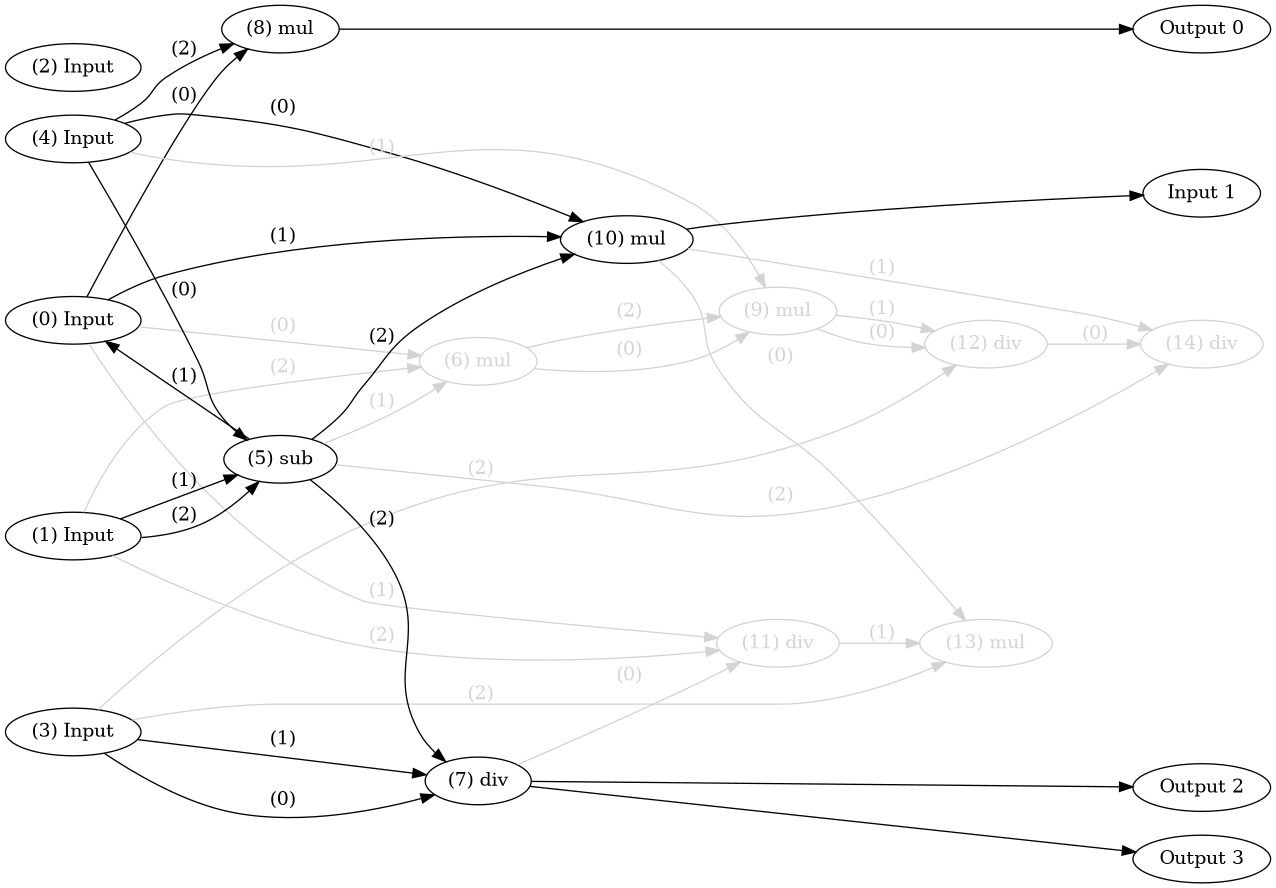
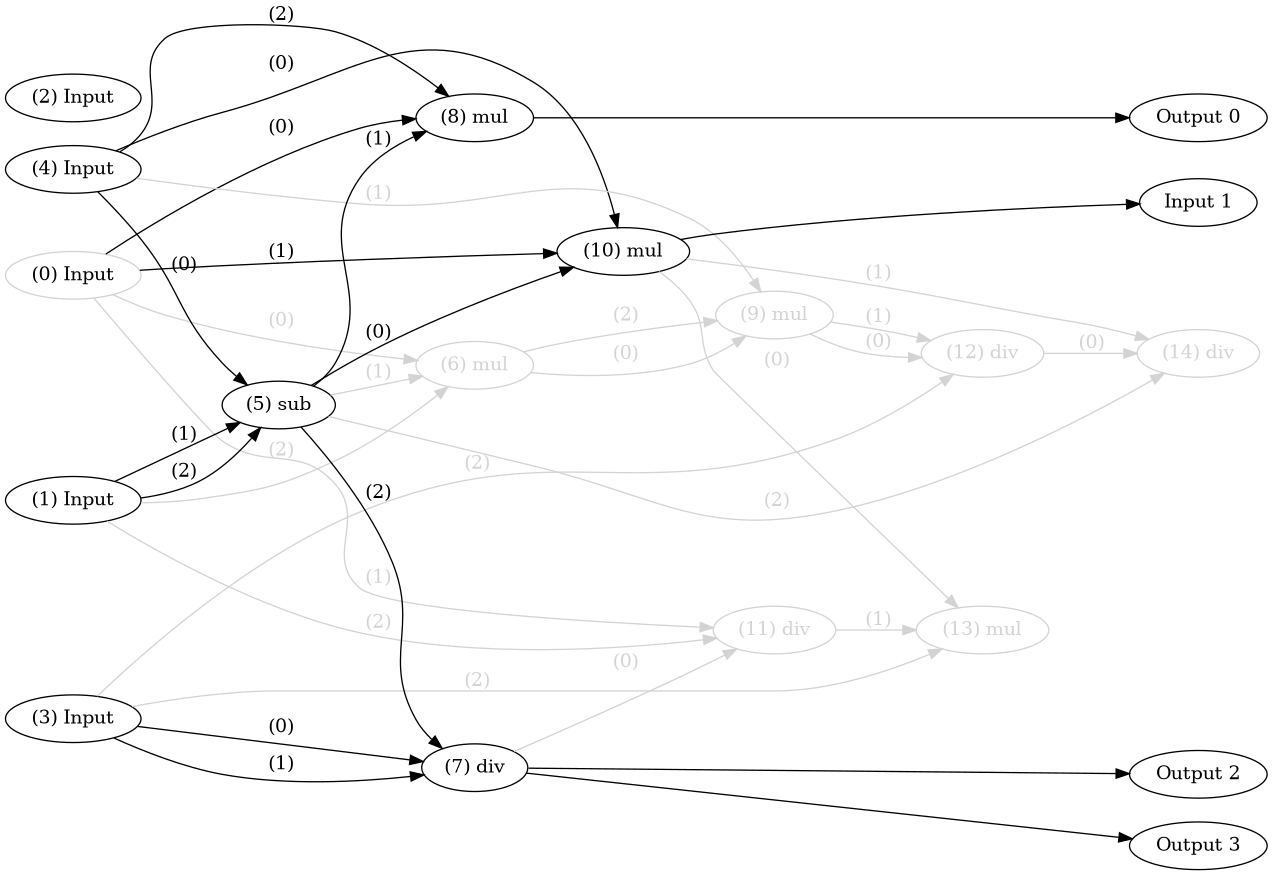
  digraph {
    rankdir=LR
    node [color=black fontcolor=black labelfontcolor=black]
    edge [bold=true color=lightgrey fontcolor=lightgrey labelfontcolor=lightgrey]
-   n1 [label="(0) Input"]
+   n1 [color=lightgrey label="(0) Input"]
    n2 [label="(1) Input"]
    n3 [label="(2) Input"]
    n4 [label="(3) Input"]
    n5 [label="(4) Input"]
    n6 [label="Output 0"]
    n7 [label="Input 1"]
    n8 [label="Output 2"]
    n9 [label="Output 3"]
    n10 [color=lightgrey fontcolor=lightgrey label="(6) mul" labelfontcolor=lightgrey]
    n11 [label="(8) mul"]
    n12 [label="(10) mul"]
    n13 [color=lightgrey fontcolor=lightgrey label="(11) div" labelfontcolor=lightgrey]
    n14 [label="(5) sub"]
    n15 [label="(7) div"]
    n16 [color=lightgrey fontcolor=lightgrey label="(12) div" labelfontcolor=lightgrey]
    n17 [color=lightgrey fontcolor=lightgrey label="(13) mul" labelfontcolor=lightgrey]
    n18 [color=lightgrey fontcolor=lightgrey label="(9) mul" labelfontcolor=lightgrey]
    n19 [color=lightgrey fontcolor=lightgrey label="(14) div" labelfontcolor=lightgrey]
    subgraph sub_1 {
      rank=source
      n1
      n2
      n3
      n4
      n5
    }
    subgraph sub_2 {
      rank=max
      n6
      n7
      n8
      n9
    }
    n1 -> n10 [label=" (0)"]
    n1 -> n11 [color=black fontcolor=black label=" (0)" labelfontcolor=black]
    n1 -> n12 [color=black fontcolor=black label=" (1)" labelfontcolor=black]
    n1 -> n13 [label=" (1)"]
    n2 -> n10 [label=" (2)"]
    n2 -> n13 [label=" (2)"]
    n2 -> n14 [color=black fontcolor=black label=" (1)" labelfontcolor=black]
    n2 -> n14 [color=black fontcolor=black label=" (2)" labelfontcolor=black]
    n4 -> n15 [color=black fontcolor=black label=" (0)" labelfontcolor=black]
    n4 -> n15 [color=black fontcolor=black label=" (1)" labelfontcolor=black]
    n4 -> n16 [label=" (2)"]
    n4 -> n17 [label=" (2)"]
    n5 -> n11 [color=black fontcolor=black label=" (2)" labelfontcolor=black]
    n5 -> n12 [color=black fontcolor=black label=" (0)" labelfontcolor=black]
    n5 -> n14 [color=black fontcolor=black label=" (0)" labelfontcolor=black]
    n5 -> n18 [label=" (1)"]
    n10 -> n18 [label=" (0)"]
    n10 -> n18 [label=" (2)"]
    n11 -> n6 [color=black fontcolor=black labelfontcolor=black]
    n12 -> n7 [color=black fontcolor=black labelfontcolor=black]
    n12 -> n17 [label=" (0)"]
    n12 -> n19 [label=" (1)"]
    n13 -> n17 [label=" (1)"]
    n14 -> n10 [label=" (1)"]
-   n14 -> n1 [color=black fontcolor=black label=" (1)" labelfontcolor=black]
-   n14 -> n12 [color=black fontcolor=black label=" (2)" labelfontcolor=black]
+   n14 -> n11 [color=black fontcolor=black label=" (1)" labelfontcolor=black]
+   n14 -> n12 [color=black fontcolor=black label=" (0)" labelfontcolor=black]
    n14 -> n15 [color=black fontcolor=black label=" (2)" labelfontcolor=black]
    n14 -> n19 [label=" (2)"]
    n15 -> n8 [color=black fontcolor=black labelfontcolor=black]
    n15 -> n9 [color=black fontcolor=black labelfontcolor=black]
    n15 -> n13 [label=" (0)"]
    n16 -> n19 [label=" (0)"]
    n18 -> n16 [label=" (0)"]
    n18 -> n16 [label=" (1)"]
  }
